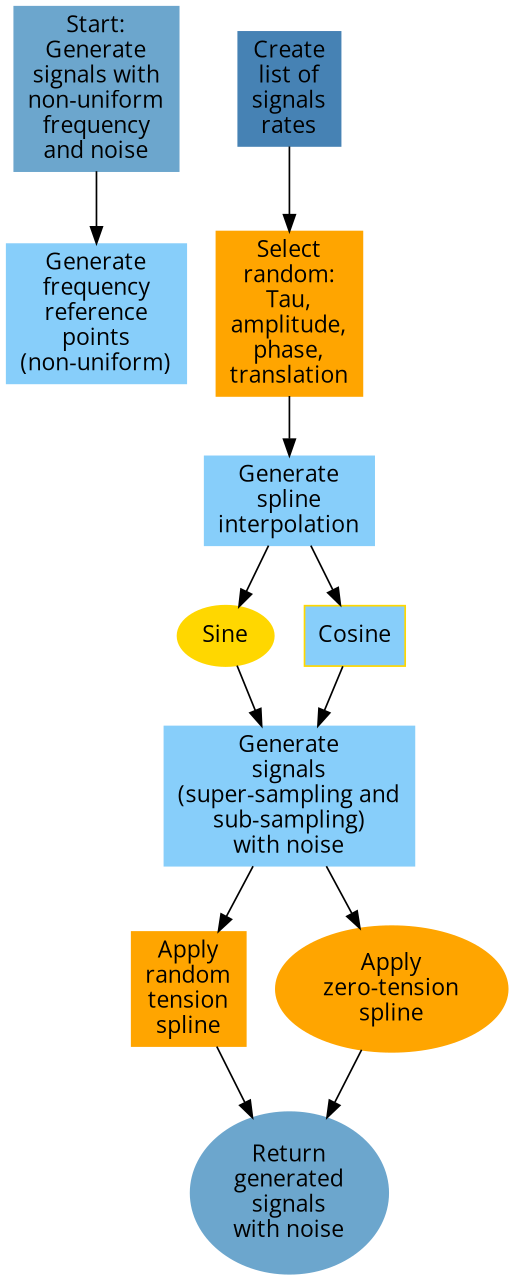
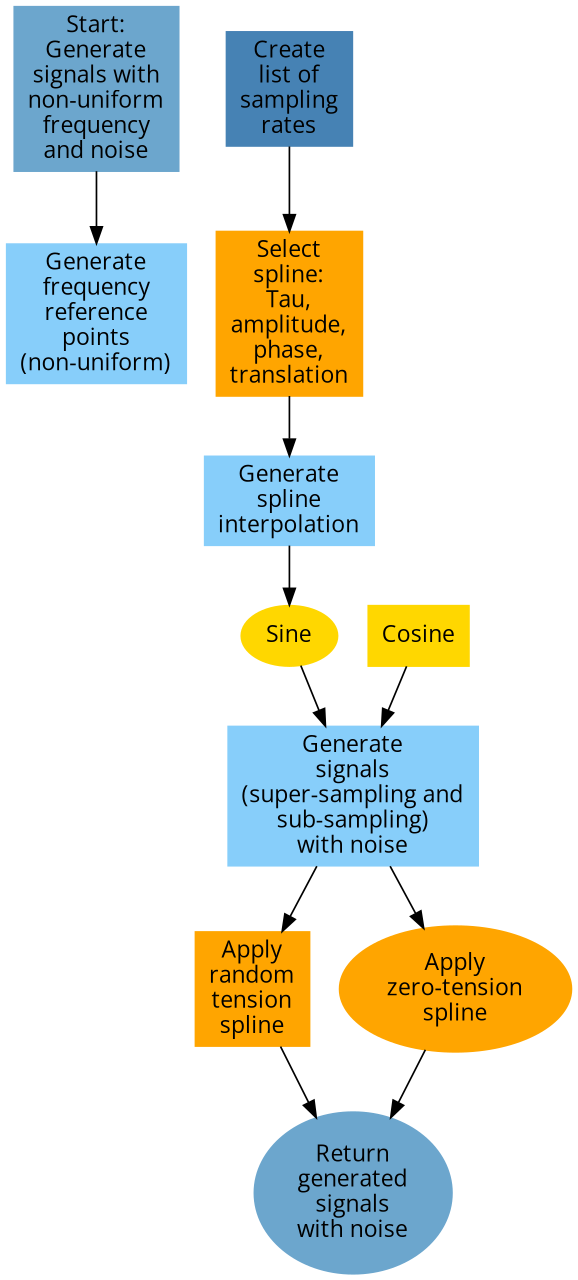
  digraph {
    fontname="Open Sans"
    rankdir=TB
    node [color="#87CEFA" fontname="Open Sans" fontsize=14 shape=box style=filled]
    edge [fontname="Open Sans"]
    n1 [color="#6CA6CD" label="Start:\nGenerate\nsignals with\nnon-uniform\nfrequency\nand noise"]
    n2 [label="Generate\nfrequency\nreference\npoints\n(non-uniform)"]
-   n3 [color="#4682B4" label="Create\nlist of\nsignals\nrates"]
-   n4 [color="#FFA500" label="Select\nrandom:\nTau,\namplitude,\nphase,\ntranslation"]
+   n3 [color="#4682B4" label="Create\nlist of\nsampling\nrates"]
+   n4 [color="#FFA500" label="Select\nspline:\nTau,\namplitude,\nphase,\ntranslation"]
    n5 [label="Generate\nspline\ninterpolation"]
    n6 [color="#FFD700" label=Sine shape=ellipse]
-   n7 [color="#FFD700" label=Cosine fillcolor="#87CEFA"]
+   n7 [color="#FFD700" label=Cosine]
    n8 [label="Generate\nsignals\n(super-sampling and\nsub-sampling)\nwith noise"]
    n9 [color="#FFA500" label="Apply\nrandom\ntension\nspline"]
    n10 [color="#FFA500" label="Apply\nzero-tension\nspline" shape=ellipse]
    n11 [color="#6CA6CD" label="Return\ngenerated\nsignals\nwith noise" shape=ellipse]
    n1 -> n2
    n3 -> n4
    n4 -> n5
    n5 -> n6
-   n5 -> n7
    n6 -> n8
    n7 -> n8
    n8 -> n9
    n8 -> n10
    n9 -> n11
    n10 -> n11
  }
